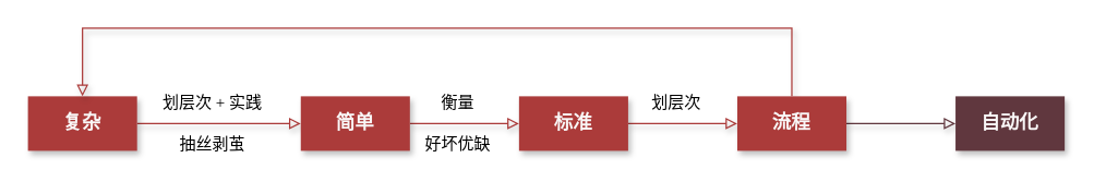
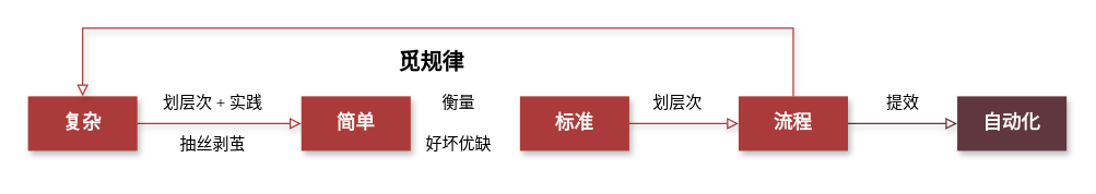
  <mxCell id="0" />
  <mxCell id="1" parent="0" />
  <mxCell id="2" value="" style="edgeStyle=orthogonalEdgeStyle;rounded=0;orthogonalLoop=1;jettySize=auto;html=1;endArrow=block;endFill=0;strokeColor=#AB3B3A;shadow=1;fontFamily=OpenDyslexic;" edge="1" parent="1" source="3" target="5"><mxGeometry relative="1" as="geometry" /></mxCell>
  <mxCell id="3" value="&lt;font size=&quot;1&quot; face=&quot;Lucida Console&quot;&gt;&lt;b style=&quot;font-size: 14px;&quot;&gt;复杂&lt;/b&gt;&lt;/font&gt;" style="rounded=0;whiteSpace=wrap;html=1;strokeColor=none;fillColor=#AB3B3A;glass=0;shadow=1;fontColor=#F9F7F7;fontFamily=OpenDyslexic;" vertex="1" parent="1"><mxGeometry y="70" width="80" height="40" as="geometry" x="20" /></mxCell>
- <mxCell id="4" value="" style="edgeStyle=orthogonalEdgeStyle;rounded=0;orthogonalLoop=1;jettySize=auto;html=1;endArrow=block;endFill=0;strokeColor=#AB3B3A;shadow=1;fontFamily=OpenDyslexic;" edge="1" parent="1" source="5" target="7"><mxGeometry relative="1" as="geometry" /></mxCell>
  <mxCell id="5" value="&lt;font size=&quot;1&quot; face=&quot;Lucida Console&quot;&gt;&lt;b style=&quot;font-size: 14px;&quot;&gt;简单&lt;/b&gt;&lt;/font&gt;" style="rounded=0;whiteSpace=wrap;html=1;strokeColor=none;fillColor=#AB3B3A;glass=0;shadow=1;fontColor=#F9F7F7;fontFamily=OpenDyslexic;" vertex="1" parent="1"><mxGeometry x="220" y="70" width="80" height="40" as="geometry" /></mxCell>
  <mxCell id="6" value="" style="edgeStyle=orthogonalEdgeStyle;rounded=0;orthogonalLoop=1;jettySize=auto;html=1;endArrow=block;endFill=0;strokeColor=#AB3B3A;shadow=1;fontFamily=OpenDyslexic;" edge="1" parent="1" source="7" target="10"><mxGeometry relative="1" as="geometry" /></mxCell>
  <mxCell id="7" value="&lt;font size=&quot;1&quot; face=&quot;Lucida Console&quot;&gt;&lt;b style=&quot;font-size: 14px;&quot;&gt;标准&lt;/b&gt;&lt;/font&gt;" style="rounded=0;whiteSpace=wrap;html=1;strokeColor=none;fillColor=#AB3B3A;glass=0;shadow=1;fontColor=#F9F7F7;fontFamily=OpenDyslexic;" vertex="1" parent="1"><mxGeometry x="380" y="70" width="80" height="40" as="geometry" /></mxCell>
  <mxCell id="8" value="" style="edgeStyle=orthogonalEdgeStyle;rounded=0;orthogonalLoop=1;jettySize=auto;html=1;endArrow=block;endFill=0;strokeColor=#60373E;shadow=1;fontFamily=OpenDyslexic;" edge="1" parent="1" source="10" target="11"><mxGeometry relative="1" as="geometry" /></mxCell>
  <mxCell id="9" value="" style="edgeStyle=orthogonalEdgeStyle;rounded=0;orthogonalLoop=1;jettySize=auto;html=1;shadow=1;endArrow=block;endFill=0;strokeColor=#AB3B3A;entryX=0.5;entryY=0;entryDx=0;entryDy=0;exitX=0.5;exitY=0;exitDx=0;exitDy=0;fontFamily=OpenDyslexic;" edge="1" parent="1" source="10" target="3"><mxGeometry relative="1" as="geometry"><mxPoint x="580" y="-10" as="targetPoint" /><Array as="points"><mxPoint x="580" y="20" /><mxPoint x="60" y="20" /></Array></mxGeometry></mxCell>
  <mxCell id="10" value="&lt;font size=&quot;1&quot; face=&quot;Lucida Console&quot;&gt;&lt;b style=&quot;font-size: 14px;&quot;&gt;流程&lt;/b&gt;&lt;/font&gt;" style="rounded=0;whiteSpace=wrap;html=1;strokeColor=none;fillColor=#AB3B3A;glass=0;shadow=1;fontColor=#F9F7F7;fontFamily=OpenDyslexic;" vertex="1" parent="1"><mxGeometry x="540" y="70" width="80" height="40" as="geometry" /></mxCell>
  <mxCell id="11" value="&lt;font size=&quot;1&quot; face=&quot;Lucida Console&quot;&gt;&lt;b style=&quot;font-size: 14px;&quot;&gt;自动化&lt;/b&gt;&lt;/font&gt;" style="rounded=0;whiteSpace=wrap;html=1;strokeColor=none;fillColor=#60373E;glass=0;shadow=1;fontColor=#F9F7F7;fontFamily=OpenDyslexic;" vertex="1" parent="1"><mxGeometry x="700" y="70" width="80" height="40" as="geometry" /></mxCell>
  <mxCell id="12" value="&lt;font face=&quot;Lucida Console&quot; style=&quot;font-size: 12px;&quot;&gt;抽丝剥茧&lt;/font&gt;" style="text;html=1;align=center;verticalAlign=middle;resizable=0;points=[];autosize=1;strokeColor=none;fillColor=none;fontStyle=0;fontFamily=OpenDyslexic;" vertex="1" parent="1"><mxGeometry x="120" y="90" width="70" height="30" as="geometry" /></mxCell>
  <mxCell id="13" value="&lt;font size=&quot;1&quot; face=&quot;Lucida Console&quot; style=&quot;&quot;&gt;&lt;span style=&quot;font-size: 12px;&quot;&gt;衡量&lt;/span&gt;&lt;/font&gt;" style="text;html=1;align=center;verticalAlign=middle;resizable=0;points=[];autosize=1;strokeColor=none;fillColor=none;fontFamily=OpenDyslexic;" vertex="1" parent="1"><mxGeometry x="310" y="60" width="50" height="30" as="geometry" /></mxCell>
  <mxCell id="14" value="划层次" style="text;html=1;align=center;verticalAlign=middle;resizable=0;points=[];autosize=1;strokeColor=none;fillColor=none;fontFamily=OpenDyslexic;" vertex="1" parent="1"><mxGeometry x="465" y="60" width="60" height="30" as="geometry" /></mxCell>
+ <mxCell id="15" value="提效" style="text;html=1;align=center;verticalAlign=middle;resizable=0;points=[];autosize=1;strokeColor=none;fillColor=none;fontFamily=OpenDyslexic;" vertex="1" parent="1"><mxGeometry x="635" y="60" width="50" height="30" as="geometry" /></mxCell>
  <mxCell id="16" value="&lt;font face=&quot;Lucida Console&quot; style=&quot;font-size: 12px;&quot;&gt;划层次 + 实践&lt;/font&gt;" style="text;html=1;align=center;verticalAlign=middle;resizable=0;points=[];autosize=1;strokeColor=none;fillColor=none;fontStyle=0;fontFamily=OpenDyslexic;" vertex="1" parent="1"><mxGeometry x="100" y="60" width="110" height="30" as="geometry" /></mxCell>
+ <mxCell id="17" value="&lt;b&gt;&lt;font style=&quot;font-size: 16px;&quot;&gt;觅规律&lt;/font&gt;&lt;/b&gt;" style="text;html=1;align=center;verticalAlign=middle;resizable=0;points=[];autosize=1;strokeColor=none;fillColor=none;fontFamily=OpenDyslexic;" vertex="1" parent="1"><mxGeometry x="280" y="30" width="70" height="30" as="geometry" /></mxCell>
  <mxCell id="18" value="&lt;font face=&quot;Lucida Console&quot;&gt;好坏优缺&lt;/font&gt;" style="text;html=1;align=center;verticalAlign=middle;resizable=0;points=[];autosize=1;strokeColor=none;fillColor=none;fontFamily=OpenDyslexic;" vertex="1" parent="1"><mxGeometry x="300" y="90" width="70" height="30" as="geometry" /></mxCell>
